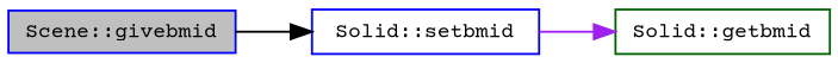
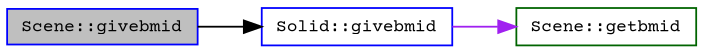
  digraph {
    fontname="Courier Prime"
    rankdir=LR
    node [color=blue fillcolor=white fontname="Courier Prime" fontsize=10 shape=record style=filled]
    edge [fontname="Courier Prime" fontsize=10 labelfontname=Helvetica labelfontsize=10 style=solid]
    n1 [fillcolor=grey75 fontcolor=black height=0.2 label="Scene::givebmid" width=0.4]
-   n2 [height=0.2 label="Solid::setbmid" width=0.4]
-   n3 [color=darkgreen height=0.2 label="Solid::getbmid" width=0.4]
+   n2 [height=0.2 label="Solid::givebmid" width=0.4]
+   n3 [color=darkgreen height=0.2 label="Scene::getbmid" width=0.4]
    n1 -> n2 [color=black]
    n2 -> n3 [color=purple]
  }
